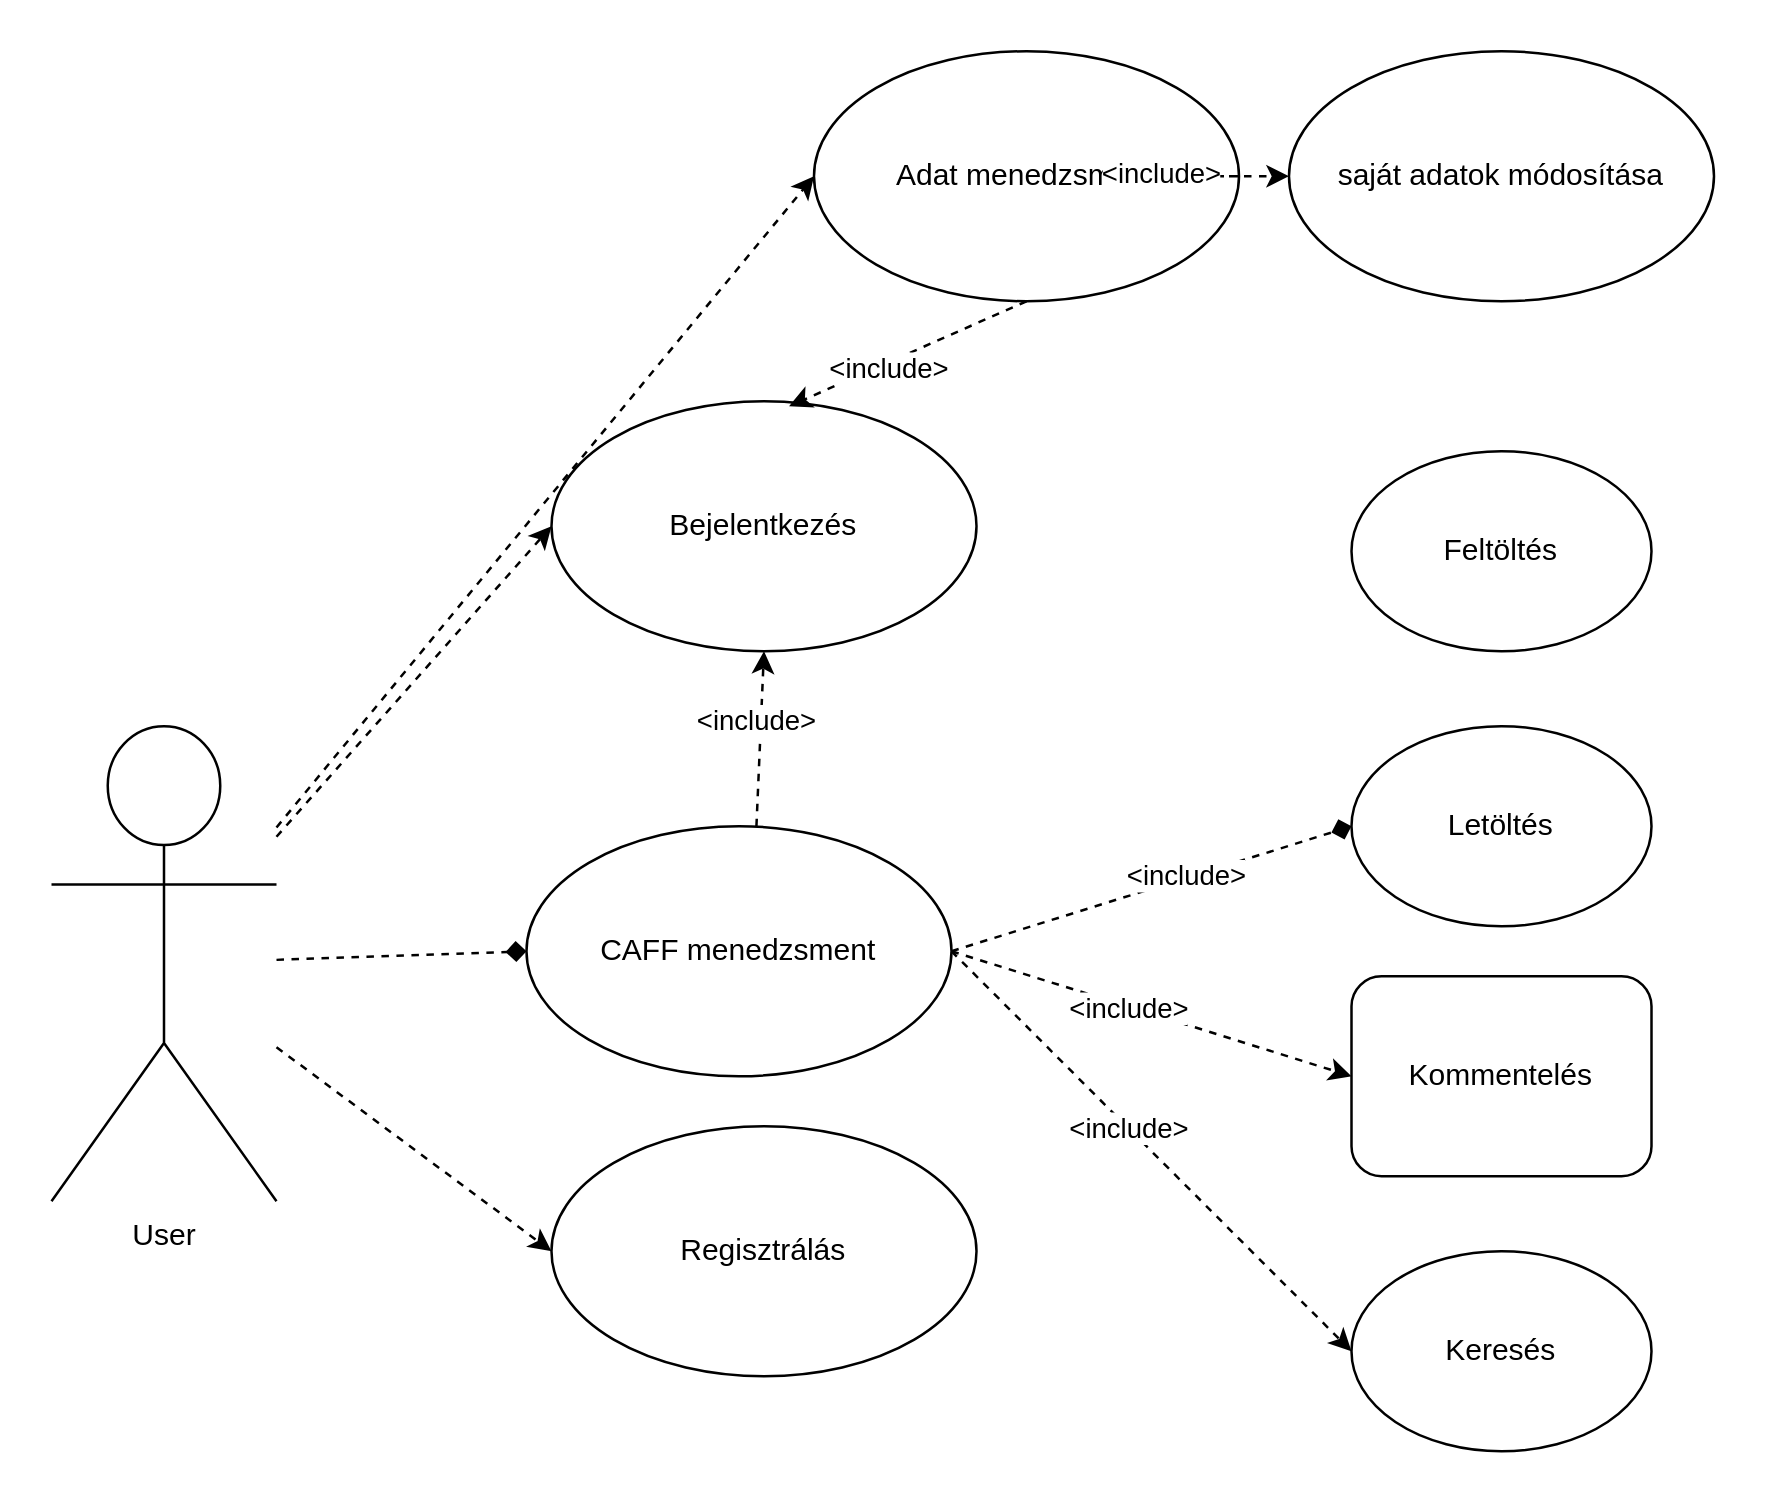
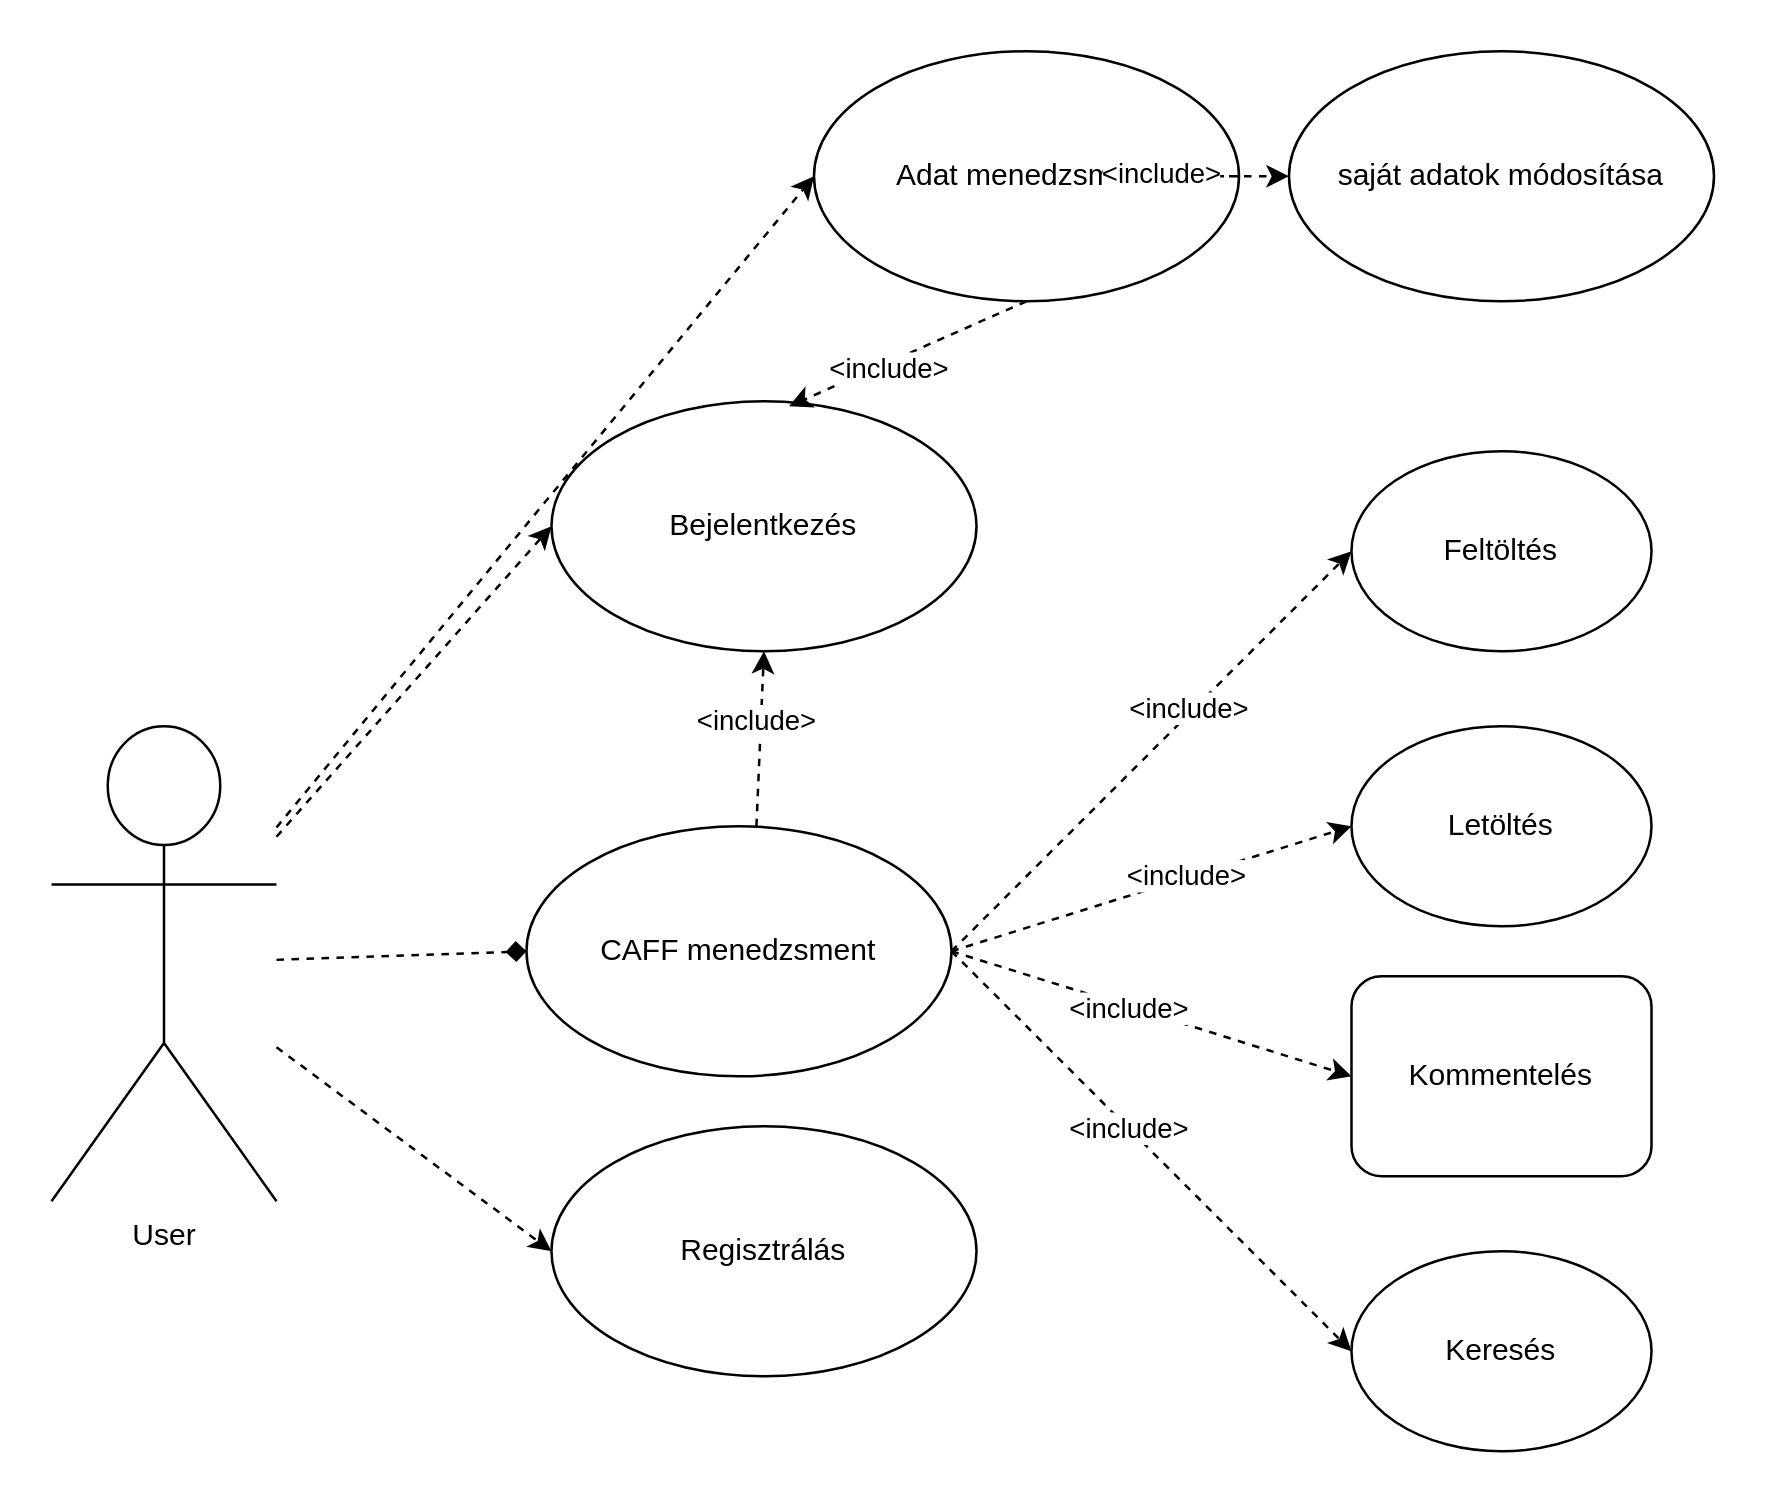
  <mxCell id="0" />
  <mxCell id="1" parent="0" />
  <mxCell id="2" value="User" style="shape=umlActor;verticalLabelPosition=bottom;verticalAlign=top;html=1;outlineConnect=0;" parent="1" vertex="1"><mxGeometry x="20" y="290" width="90" height="190" as="geometry" /></mxCell>
  <mxCell id="3" style="rounded=0;orthogonalLoop=1;jettySize=auto;html=1;entryX=0;entryY=0.5;entryDx=0;entryDy=0;dashed=1;startArrow=none;startFill=0;" parent="1" source="2" target="4" edge="1"><mxGeometry relative="1" as="geometry" /></mxCell>
  <mxCell id="4" value="Bejelentkezés" style="ellipse;whiteSpace=wrap;html=1;" parent="1" vertex="1"><mxGeometry x="220" y="160" width="170" height="100" as="geometry" /></mxCell>
- <mxCell id="7" style="rounded=0;orthogonalLoop=1;jettySize=auto;html=1;exitX=1;exitY=0.5;exitDx=0;exitDy=0;entryX=0;entryY=0.5;entryDx=0;entryDy=0;dashed=1;endArrow=diamond;" parent="1" source="11" target="13" edge="1"><mxGeometry relative="1" as="geometry" /></mxCell>
+ <mxCell id="5" style="rounded=0;orthogonalLoop=1;jettySize=auto;html=1;exitX=1;exitY=0.5;exitDx=0;exitDy=0;entryX=0;entryY=0.5;entryDx=0;entryDy=0;dashed=1;" parent="1" source="11" target="12" edge="1"><mxGeometry relative="1" as="geometry" /></mxCell>
+ <mxCell id="6" value="&amp;lt;include&amp;gt;" style="edgeLabel;html=1;align=center;verticalAlign=middle;resizable=0;points=[];" parent="5" vertex="1" connectable="0"><mxGeometry x="0.198" y="2" relative="1" as="geometry"><mxPoint as="offset" /></mxGeometry></mxCell>
+ <mxCell id="7" style="rounded=0;orthogonalLoop=1;jettySize=auto;html=1;exitX=1;exitY=0.5;exitDx=0;exitDy=0;entryX=0;entryY=0.5;entryDx=0;entryDy=0;dashed=1;" parent="1" source="11" target="13" edge="1"><mxGeometry relative="1" as="geometry" /></mxCell>
  <mxCell id="8" value="&amp;lt;include&amp;gt;" style="edgeLabel;html=1;align=center;verticalAlign=middle;resizable=0;points=[];" parent="7" vertex="1" connectable="0"><mxGeometry x="0.171" y="1" relative="1" as="geometry"><mxPoint as="offset" /></mxGeometry></mxCell>
  <mxCell id="9" style="rounded=0;orthogonalLoop=1;jettySize=auto;html=1;exitX=1;exitY=0.5;exitDx=0;exitDy=0;entryX=0;entryY=0.5;entryDx=0;entryDy=0;dashed=1;" parent="1" source="11" target="14" edge="1"><mxGeometry relative="1" as="geometry" /></mxCell>
  <mxCell id="10" value="&amp;lt;include&amp;gt;" style="edgeLabel;html=1;align=center;verticalAlign=middle;resizable=0;points=[];" parent="9" vertex="1" connectable="0"><mxGeometry x="-0.115" relative="1" as="geometry"><mxPoint as="offset" /></mxGeometry></mxCell>
  <mxCell id="11" value="CAFF menedzsment" style="ellipse;whiteSpace=wrap;html=1;" parent="1" vertex="1"><mxGeometry x="210" y="330" width="170" height="100" as="geometry" /></mxCell>
  <mxCell id="12" value="Feltöltés" style="ellipse;whiteSpace=wrap;html=1;" parent="1" vertex="1"><mxGeometry x="540" y="180" width="120" height="80" as="geometry" /></mxCell>
  <mxCell id="13" value="Letöltés" style="ellipse;whiteSpace=wrap;html=1;" parent="1" vertex="1"><mxGeometry x="540" y="290" width="120" height="80" as="geometry" /></mxCell>
  <mxCell id="14" value="Kommentelés" style="whiteSpace=wrap;html=1;rounded=1;" parent="1" vertex="1"><mxGeometry x="540" y="390" width="120" height="80" as="geometry" /></mxCell>
  <mxCell id="15" style="rounded=0;orthogonalLoop=1;jettySize=auto;html=1;entryX=0;entryY=0.5;entryDx=0;entryDy=0;dashed=1;startArrow=none;startFill=0;endArrow=diamond;" parent="1" source="2" target="11" edge="1"><mxGeometry relative="1" as="geometry"><mxPoint x="140" y="573.333" as="sourcePoint" /><mxPoint x="210" y="440" as="targetPoint" /></mxGeometry></mxCell>
  <mxCell id="16" value="Regisztrálás" style="ellipse;whiteSpace=wrap;html=1;" parent="1" vertex="1"><mxGeometry x="220" y="450" width="170" height="100" as="geometry" /></mxCell>
  <mxCell id="17" style="rounded=0;orthogonalLoop=1;jettySize=auto;html=1;entryX=0;entryY=0.5;entryDx=0;entryDy=0;dashed=1;startArrow=none;startFill=0;" parent="1" source="2" target="16" edge="1"><mxGeometry relative="1" as="geometry"><mxPoint x="110" y="350" as="sourcePoint" /><mxPoint x="210" y="450" as="targetPoint" /></mxGeometry></mxCell>
  <mxCell id="18" value="Keresés" style="ellipse;whiteSpace=wrap;html=1;" parent="1" vertex="1"><mxGeometry x="540" y="500" width="120" height="80" as="geometry" /></mxCell>
  <mxCell id="19" style="rounded=0;orthogonalLoop=1;jettySize=auto;html=1;exitX=1;exitY=0.5;exitDx=0;exitDy=0;entryX=0;entryY=0.5;entryDx=0;entryDy=0;dashed=1;" parent="1" source="11" target="18" edge="1"><mxGeometry relative="1" as="geometry"><mxPoint x="400" y="490" as="sourcePoint" /></mxGeometry></mxCell>
  <mxCell id="20" value="&amp;lt;include&amp;gt;" style="edgeLabel;html=1;align=center;verticalAlign=middle;resizable=0;points=[];" parent="19" vertex="1" connectable="0"><mxGeometry x="-0.115" relative="1" as="geometry"><mxPoint as="offset" /></mxGeometry></mxCell>
  <mxCell id="21" style="rounded=0;orthogonalLoop=1;jettySize=auto;html=1;exitX=0.541;exitY=0;exitDx=0;exitDy=0;entryX=0.5;entryY=1;entryDx=0;entryDy=0;dashed=1;exitPerimeter=0;" parent="1" source="11" target="4" edge="1"><mxGeometry relative="1" as="geometry"><mxPoint x="350" y="330" as="sourcePoint" /><mxPoint x="510" y="150" as="targetPoint" /></mxGeometry></mxCell>
  <mxCell id="22" value="&amp;lt;include&amp;gt;" style="edgeLabel;html=1;align=center;verticalAlign=middle;resizable=0;points=[];" parent="21" vertex="1" connectable="0"><mxGeometry x="0.198" y="2" relative="1" as="geometry"><mxPoint as="offset" /></mxGeometry></mxCell>
  <mxCell id="23" value="Adat menedzsment" style="ellipse;whiteSpace=wrap;html=1;" parent="1" vertex="1"><mxGeometry x="325" y="20" width="170" height="100" as="geometry" /></mxCell>
  <mxCell id="24" style="rounded=0;orthogonalLoop=1;jettySize=auto;html=1;dashed=1;startArrow=none;startFill=0;entryX=0;entryY=0.5;entryDx=0;entryDy=0;" parent="1" source="2" target="23" edge="1"><mxGeometry relative="1" as="geometry"><mxPoint x="120" y="490" as="sourcePoint" /><mxPoint x="180" y="537" as="targetPoint" /></mxGeometry></mxCell>
  <mxCell id="25" value="saját adatok módosítása" style="ellipse;whiteSpace=wrap;html=1;" parent="1" vertex="1"><mxGeometry x="515" y="20" width="170" height="100" as="geometry" /></mxCell>
  <mxCell id="26" style="rounded=0;orthogonalLoop=1;jettySize=auto;html=1;dashed=1;startArrow=none;startFill=0;entryX=0;entryY=0.5;entryDx=0;entryDy=0;exitX=1;exitY=0.5;exitDx=0;exitDy=0;" parent="1" source="23" target="25" edge="1"><mxGeometry relative="1" as="geometry"><mxPoint x="120" y="309.355" as="sourcePoint" /><mxPoint x="230" y="100" as="targetPoint" /><Array as="points"><mxPoint x="460" y="70" /></Array></mxGeometry></mxCell>
  <mxCell id="27" value="&amp;lt;include&amp;gt;" style="edgeLabel;html=1;align=center;verticalAlign=middle;resizable=0;points=[];" parent="26" vertex="1" connectable="0"><mxGeometry x="-0.152" y="2" relative="1" as="geometry"><mxPoint as="offset" /></mxGeometry></mxCell>
  <mxCell id="28" style="rounded=0;orthogonalLoop=1;jettySize=auto;html=1;exitX=0.5;exitY=1;exitDx=0;exitDy=0;entryX=0.559;entryY=0.02;entryDx=0;entryDy=0;dashed=1;entryPerimeter=0;" parent="1" source="23" target="4" edge="1"><mxGeometry relative="1" as="geometry"><mxPoint x="390" y="395" as="sourcePoint" /><mxPoint x="550" y="230" as="targetPoint" /></mxGeometry></mxCell>
  <mxCell id="29" value="&amp;lt;include&amp;gt;" style="edgeLabel;html=1;align=center;verticalAlign=middle;resizable=0;points=[];" parent="28" vertex="1" connectable="0"><mxGeometry x="0.198" y="2" relative="1" as="geometry"><mxPoint as="offset" /></mxGeometry></mxCell>
